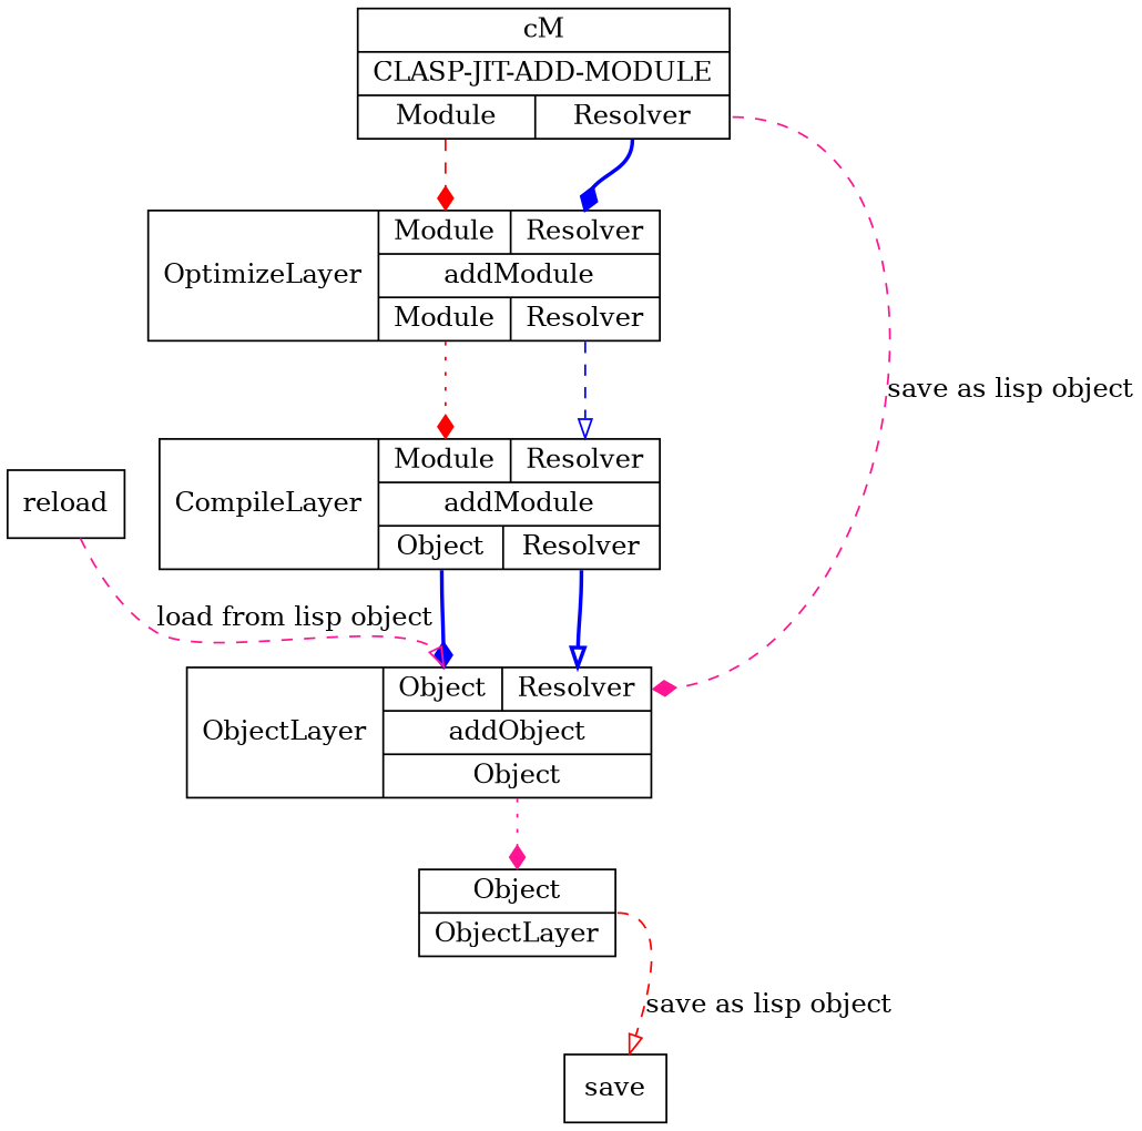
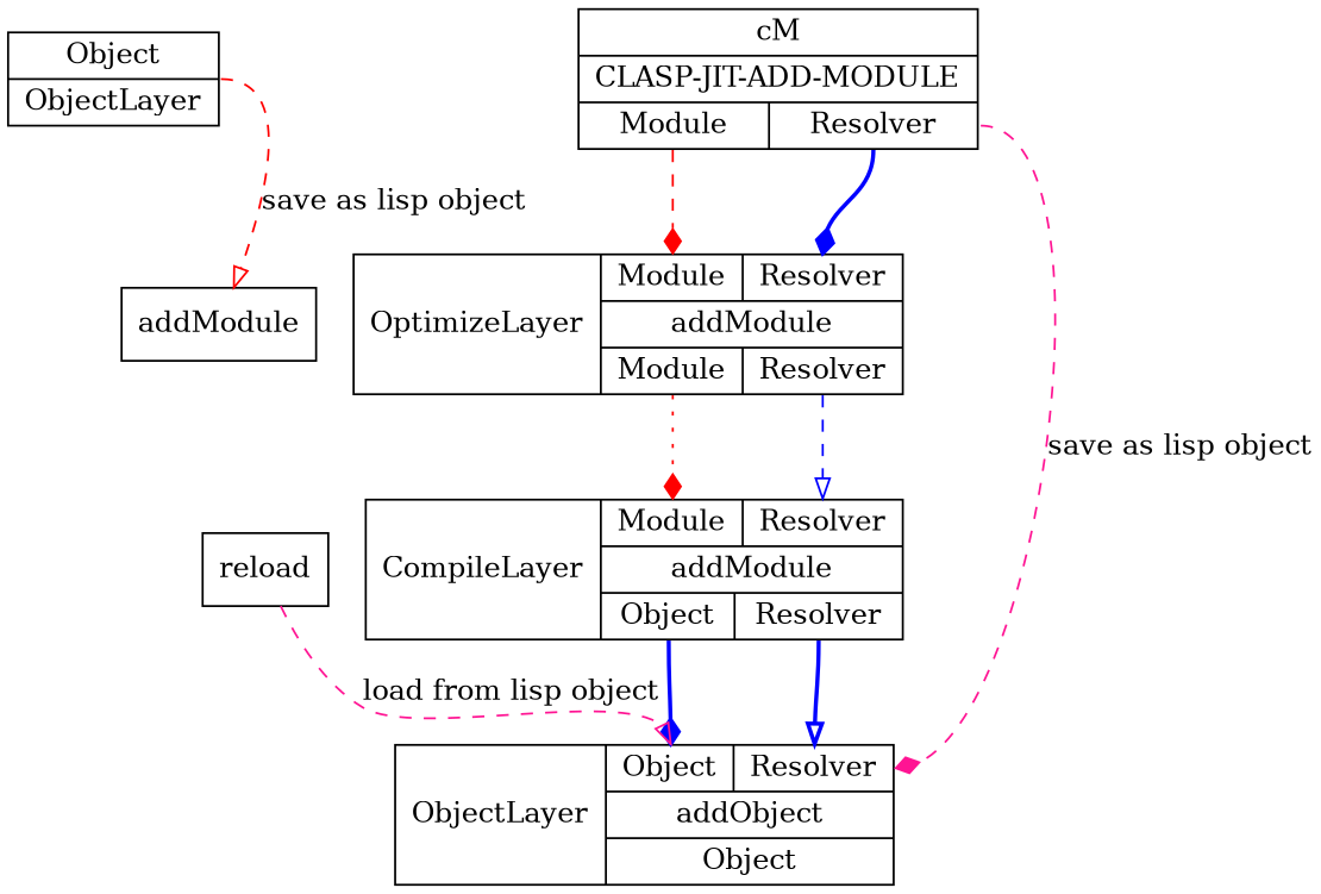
  digraph {
    node [shape=record]
    edge [arrowhead=diamond color=blue headport=ir style=dashed tailport=or]
    n1 [label="{<io> Object|ObjectLayer}"]
-   save
+   save [label=addModule]
    n3 [label="ObjectLayer|{{<io> Object| <ir> Resolver}|addObject|<oo> Object}"]
    n4 [label="CompileLayer|{{<im> Module| <ir> Resolver}|addModule|{<oo> Object| <or> Resolver}}"]
    n5 [label="OptimizeLayer|{{<im> Module| <ir> Resolver}|addModule|{<om> Module| <or> Resolver}}"]
    n6 [label="{<im> cM|CLASP\-JIT\-ADD\-MODULE|{<om> Module| <or> Resolver}}"]
    reload
    n1 -> save [arrowhead=onormal color=red label="save as lisp object" tailport=e]
-   n3 -> n1 [color=deeppink headport=io style=dotted tailport=oo]
    n4 -> n3 [headport=io style=bold tailport=oo]
    n4 -> n3 [arrowhead=onormal style=bold]
    n5 -> n4 [color=red headport=im style=dotted tailport=om]
    n5 -> n4 [arrowhead=onormal]
    n6 -> n3 [color=deeppink label="save as lisp object"]
    n6 -> n5 [color=red headport=im tailport=om]
    n6 -> n5 [style=bold]
    reload -> n3 [arrowhead=onormal color=deeppink headport=io label="load from lisp object"]
  }
